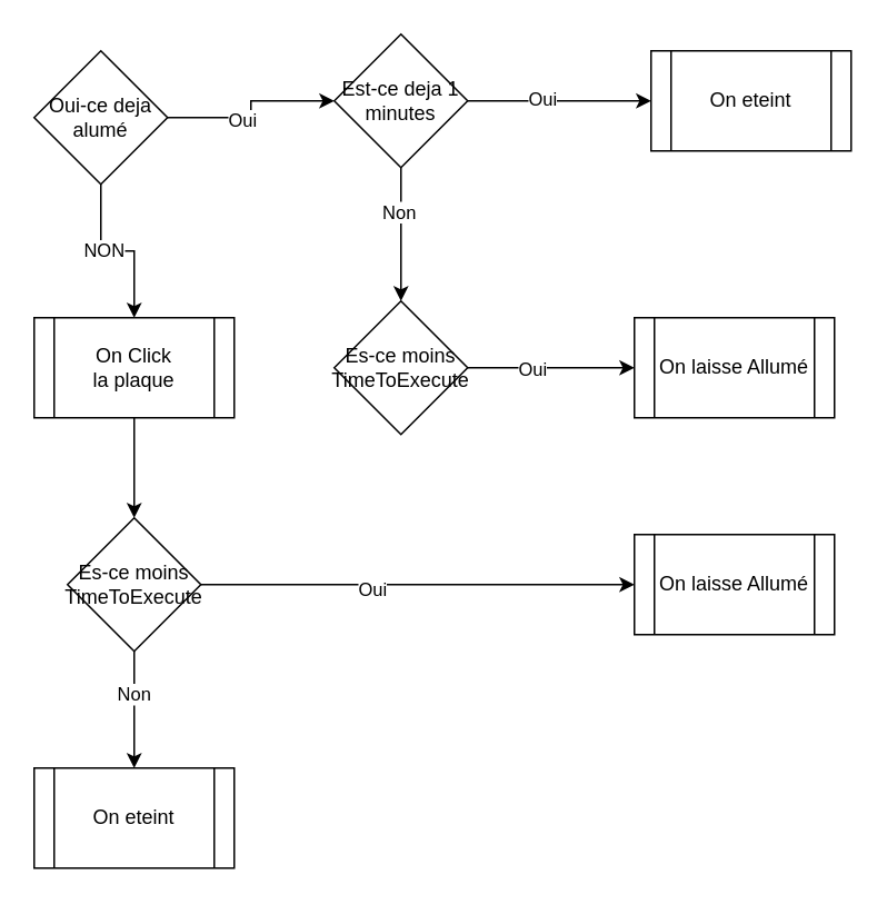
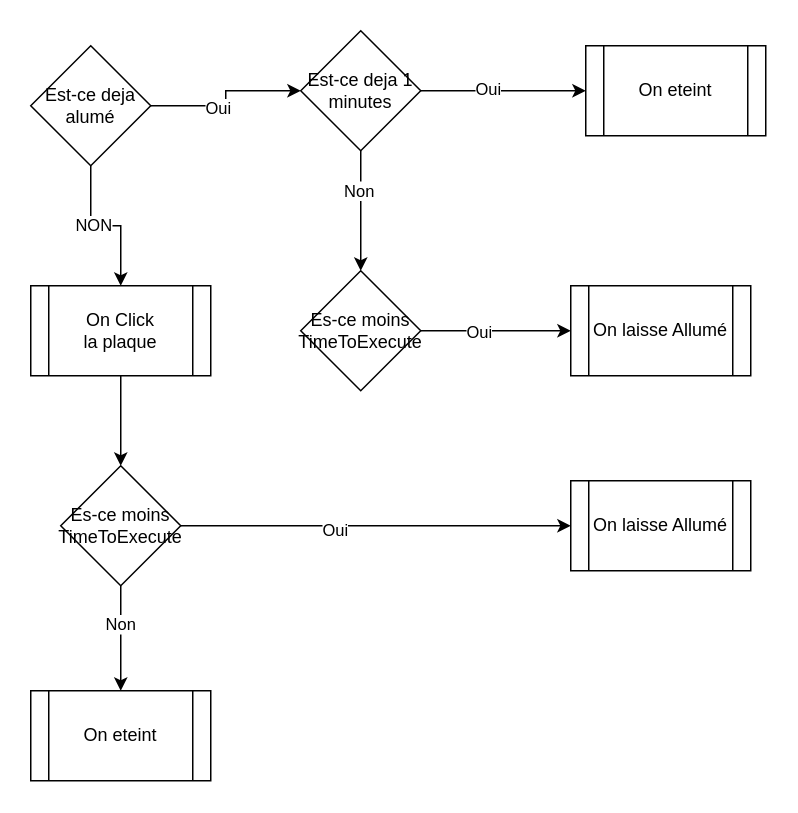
  <mxCell id="0" />
  <mxCell id="1" parent="0" />
  <mxCell id="2" value="" style="edgeStyle=orthogonalEdgeStyle;rounded=0;orthogonalLoop=1;jettySize=auto;html=1;" edge="1" parent="1" source="6" target="11"><mxGeometry relative="1" as="geometry" /></mxCell>
  <mxCell id="3" value="Oui" style="edgeLabel;html=1;align=center;verticalAlign=middle;resizable=0;points=[];" vertex="1" connectable="0" parent="2"><mxGeometry x="-0.2" relative="1" as="geometry"><mxPoint y="1" as="offset" /></mxGeometry></mxCell>
  <mxCell id="4" value="" style="edgeStyle=orthogonalEdgeStyle;rounded=0;orthogonalLoop=1;jettySize=auto;html=1;entryX=0.5;entryY=0;entryDx=0;entryDy=0;" edge="1" parent="1" source="6" target="18"><mxGeometry relative="1" as="geometry"><mxPoint x="80" y="180" as="targetPoint" /></mxGeometry></mxCell>
  <mxCell id="5" value="NON" style="edgeLabel;html=1;align=center;verticalAlign=middle;resizable=0;points=[];" vertex="1" connectable="0" parent="4"><mxGeometry x="-0.225" y="1" relative="1" as="geometry"><mxPoint as="offset" /></mxGeometry></mxCell>
- <mxCell id="6" value="Oui-ce deja alumé" style="rhombus;whiteSpace=wrap;html=1;" vertex="1" parent="1"><mxGeometry x="20" y="30" width="80" height="80" as="geometry" /></mxCell>
+ <mxCell id="6" value="Est-ce deja alumé" style="rhombus;whiteSpace=wrap;html=1;" vertex="1" parent="1"><mxGeometry x="20" y="30" width="80" height="80" as="geometry" /></mxCell>
  <mxCell id="7" value="" style="edgeStyle=orthogonalEdgeStyle;rounded=0;orthogonalLoop=1;jettySize=auto;html=1;" edge="1" parent="1" source="11" target="12"><mxGeometry relative="1" as="geometry"><mxPoint x="360" y="60" as="targetPoint" /></mxGeometry></mxCell>
  <mxCell id="8" value="Oui" style="edgeLabel;html=1;align=center;verticalAlign=middle;resizable=0;points=[];" vertex="1" connectable="0" parent="7"><mxGeometry x="-0.2" y="2" relative="1" as="geometry"><mxPoint as="offset" /></mxGeometry></mxCell>
  <mxCell id="9" value="" style="edgeStyle=orthogonalEdgeStyle;rounded=0;orthogonalLoop=1;jettySize=auto;html=1;" edge="1" parent="1" source="11" target="15"><mxGeometry relative="1" as="geometry" /></mxCell>
  <mxCell id="10" value="Non" style="edgeLabel;html=1;align=center;verticalAlign=middle;resizable=0;points=[];" vertex="1" connectable="0" parent="9"><mxGeometry x="-0.338" y="-2" relative="1" as="geometry"><mxPoint as="offset" /></mxGeometry></mxCell>
  <mxCell id="11" value="Est-ce deja 1 minutes" style="rhombus;whiteSpace=wrap;html=1;" vertex="1" parent="1"><mxGeometry x="200" y="20" width="80" height="80" as="geometry" /></mxCell>
  <mxCell id="12" value="On eteint" style="shape=process;whiteSpace=wrap;html=1;backgroundOutline=1;" vertex="1" parent="1"><mxGeometry x="390" y="30" width="120" height="60" as="geometry" /></mxCell>
  <mxCell id="13" style="edgeStyle=orthogonalEdgeStyle;rounded=0;orthogonalLoop=1;jettySize=auto;html=1;entryX=0;entryY=0.5;entryDx=0;entryDy=0;" edge="1" parent="1" source="15" target="16"><mxGeometry relative="1" as="geometry" /></mxCell>
  <mxCell id="14" value="Oui" style="edgeLabel;html=1;align=center;verticalAlign=middle;resizable=0;points=[];" vertex="1" connectable="0" parent="13"><mxGeometry x="-0.24" y="1" relative="1" as="geometry"><mxPoint y="1" as="offset" /></mxGeometry></mxCell>
  <mxCell id="15" value="Es-ce moins&lt;br&gt;TimeToExecute" style="rhombus;whiteSpace=wrap;html=1;" vertex="1" parent="1"><mxGeometry x="200" y="180" width="80" height="80" as="geometry" /></mxCell>
  <mxCell id="16" value="On laisse Allumé" style="shape=process;whiteSpace=wrap;html=1;backgroundOutline=1;" vertex="1" parent="1"><mxGeometry x="380" y="190" width="120" height="60" as="geometry" /></mxCell>
  <mxCell id="17" style="edgeStyle=orthogonalEdgeStyle;rounded=0;orthogonalLoop=1;jettySize=auto;html=1;entryX=0.5;entryY=0;entryDx=0;entryDy=0;" edge="1" parent="1" source="18" target="23"><mxGeometry relative="1" as="geometry" /></mxCell>
  <mxCell id="18" value="On Click&lt;br&gt;la plaque" style="shape=process;whiteSpace=wrap;html=1;backgroundOutline=1;" vertex="1" parent="1"><mxGeometry x="20" y="190" width="120" height="60" as="geometry" /></mxCell>
  <mxCell id="19" style="edgeStyle=orthogonalEdgeStyle;rounded=0;orthogonalLoop=1;jettySize=auto;html=1;" edge="1" parent="1" source="23" target="24"><mxGeometry relative="1" as="geometry" /></mxCell>
  <mxCell id="20" value="Oui" style="edgeLabel;html=1;align=center;verticalAlign=middle;resizable=0;points=[];" vertex="1" connectable="0" parent="19"><mxGeometry x="-0.215" y="-2" relative="1" as="geometry"><mxPoint as="offset" /></mxGeometry></mxCell>
  <mxCell id="21" style="edgeStyle=orthogonalEdgeStyle;rounded=0;orthogonalLoop=1;jettySize=auto;html=1;entryX=0.5;entryY=0;entryDx=0;entryDy=0;" edge="1" parent="1" source="23" target="25"><mxGeometry relative="1" as="geometry" /></mxCell>
  <mxCell id="22" value="Non" style="edgeLabel;html=1;align=center;verticalAlign=middle;resizable=0;points=[];" vertex="1" connectable="0" parent="21"><mxGeometry x="-0.286" y="-1" relative="1" as="geometry"><mxPoint as="offset" /></mxGeometry></mxCell>
  <mxCell id="23" value="Es-ce moins&lt;br&gt;TimeToExecute" style="rhombus;whiteSpace=wrap;html=1;" vertex="1" parent="1"><mxGeometry x="40" y="310" width="80" height="80" as="geometry" /></mxCell>
  <mxCell id="24" value="On laisse Allumé" style="shape=process;whiteSpace=wrap;html=1;backgroundOutline=1;" vertex="1" parent="1"><mxGeometry x="380" y="320" width="120" height="60" as="geometry" /></mxCell>
  <mxCell id="25" value="On eteint" style="shape=process;whiteSpace=wrap;html=1;backgroundOutline=1;" vertex="1" parent="1"><mxGeometry x="20" y="460" width="120" height="60" as="geometry" /></mxCell>
